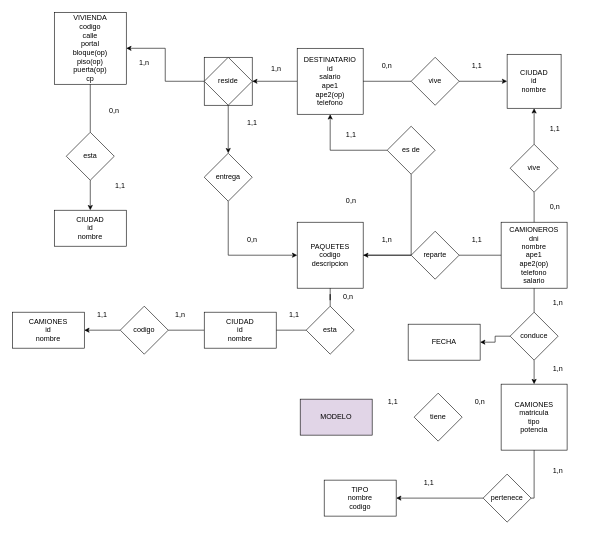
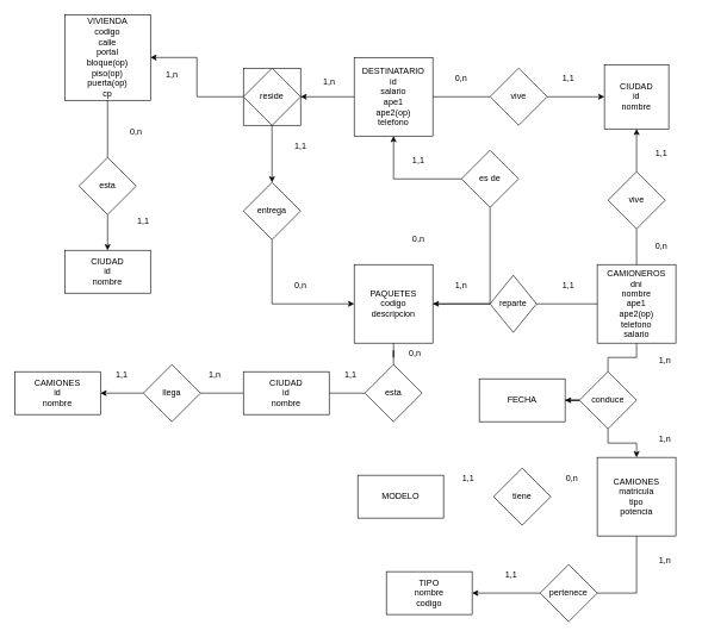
  <mxCell id="0" />
  <mxCell id="1" parent="0" />
  <mxCell id="2" value="" style="edgeStyle=orthogonalEdgeStyle;rounded=0;orthogonalLoop=1;jettySize=auto;html=1;startArrow=none;" edge="1" parent="1" source="10" target="8"><mxGeometry relative="1" as="geometry" /></mxCell>
  <mxCell id="3" style="edgeStyle=orthogonalEdgeStyle;rounded=0;orthogonalLoop=1;jettySize=auto;html=1;startArrow=none;" edge="1" parent="1" source="20" target="16"><mxGeometry relative="1" as="geometry" /></mxCell>
  <mxCell id="4" value="" style="edgeStyle=orthogonalEdgeStyle;rounded=0;orthogonalLoop=1;jettySize=auto;html=1;startArrow=none;" edge="1" parent="1" source="37" target="34"><mxGeometry relative="1" as="geometry" /></mxCell>
  <mxCell id="5" value="CAMIONEROS&lt;br&gt;dni&lt;br&gt;nombre&lt;br&gt;ape1&lt;br&gt;ape2(op)&lt;br&gt;telefono&lt;br&gt;salario" style="whiteSpace=wrap;html=1;aspect=fixed;" vertex="1" parent="1"><mxGeometry x="835" y="370" width="110" height="110" as="geometry" /></mxCell>
  <mxCell id="6" value="" style="edgeStyle=orthogonalEdgeStyle;rounded=0;orthogonalLoop=1;jettySize=auto;html=1;startArrow=none;" edge="1" parent="1" source="28" target="15"><mxGeometry relative="1" as="geometry" /></mxCell>
  <mxCell id="7" value="" style="edgeStyle=orthogonalEdgeStyle;rounded=0;orthogonalLoop=1;jettySize=auto;html=1;startArrow=none;" edge="1" parent="1" source="68" target="30"><mxGeometry relative="1" as="geometry" /></mxCell>
  <mxCell id="8" value="PAQUETES&lt;br&gt;codigo&lt;br&gt;descripcion" style="whiteSpace=wrap;html=1;aspect=fixed;" vertex="1" parent="1"><mxGeometry x="495" y="370" width="110" height="110" as="geometry" /></mxCell>
  <mxCell id="9" value="" style="edgeStyle=orthogonalEdgeStyle;rounded=0;orthogonalLoop=1;jettySize=auto;html=1;endArrow=none;" edge="1" parent="1" source="5" target="10"><mxGeometry relative="1" as="geometry"><mxPoint x="835" y="425" as="sourcePoint" /><mxPoint x="605" y="425" as="targetPoint" /></mxGeometry></mxCell>
- <mxCell id="10" value="reparte" style="rhombus;whiteSpace=wrap;html=1;" vertex="1" parent="1"><mxGeometry x="685" y="385" width="80" height="80" as="geometry" /></mxCell>
+ <mxCell id="10" value="reparte" style="rhombus;whiteSpace=wrap;html=1;" vertex="1" parent="1"><mxGeometry x="685" y="385" width="65" height="80" as="geometry" /></mxCell>
  <mxCell id="11" value="1,n" style="text;html=1;strokeColor=none;fillColor=none;align=center;verticalAlign=middle;whiteSpace=wrap;rounded=0;" vertex="1" parent="1"><mxGeometry x="615" y="385" width="60" height="30" as="geometry" /></mxCell>
  <mxCell id="12" value="1,1" style="text;html=1;strokeColor=none;fillColor=none;align=center;verticalAlign=middle;whiteSpace=wrap;rounded=0;" vertex="1" parent="1"><mxGeometry x="765" y="385" width="60" height="30" as="geometry" /></mxCell>
  <mxCell id="13" value="" style="edgeStyle=orthogonalEdgeStyle;rounded=0;orthogonalLoop=1;jettySize=auto;html=1;startArrow=none;" edge="1" parent="1" source="18" target="16"><mxGeometry relative="1" as="geometry" /></mxCell>
  <mxCell id="14" style="edgeStyle=orthogonalEdgeStyle;rounded=0;orthogonalLoop=1;jettySize=auto;html=1;entryX=1;entryY=0.5;entryDx=0;entryDy=0;" edge="1" parent="1" source="15" target="56"><mxGeometry relative="1" as="geometry" /></mxCell>
  <mxCell id="15" value="DESTINATARIO&lt;br&gt;id&lt;br&gt;salario&lt;br&gt;ape1&lt;br&gt;ape2(op)&lt;br&gt;telefono" style="whiteSpace=wrap;html=1;aspect=fixed;" vertex="1" parent="1"><mxGeometry x="495" y="80" width="110" height="110" as="geometry" /></mxCell>
  <mxCell id="16" value="CIUDAD&lt;br&gt;id&lt;br&gt;nombre" style="whiteSpace=wrap;html=1;aspect=fixed;" vertex="1" parent="1"><mxGeometry x="845" y="90" width="90" height="90" as="geometry" /></mxCell>
  <mxCell id="17" value="" style="edgeStyle=orthogonalEdgeStyle;rounded=0;orthogonalLoop=1;jettySize=auto;html=1;endArrow=none;" edge="1" parent="1" source="15" target="18"><mxGeometry relative="1" as="geometry"><mxPoint x="605" y="135" as="sourcePoint" /><mxPoint x="845" y="135" as="targetPoint" /></mxGeometry></mxCell>
  <mxCell id="18" value="vive" style="rhombus;whiteSpace=wrap;html=1;" vertex="1" parent="1"><mxGeometry x="685" y="95" width="80" height="80" as="geometry" /></mxCell>
  <mxCell id="19" value="" style="edgeStyle=orthogonalEdgeStyle;rounded=0;orthogonalLoop=1;jettySize=auto;html=1;endArrow=none;" edge="1" parent="1" source="5" target="20"><mxGeometry relative="1" as="geometry"><mxPoint x="890" y="370" as="sourcePoint" /><mxPoint x="890" y="180" as="targetPoint" /></mxGeometry></mxCell>
  <mxCell id="20" value="vive" style="rhombus;whiteSpace=wrap;html=1;" vertex="1" parent="1"><mxGeometry x="850" y="240" width="80" height="80" as="geometry" /></mxCell>
  <mxCell id="21" value="1,1" style="text;html=1;strokeColor=none;fillColor=none;align=center;verticalAlign=middle;whiteSpace=wrap;rounded=0;" vertex="1" parent="1"><mxGeometry x="895" y="200" width="60" height="30" as="geometry" /></mxCell>
  <mxCell id="22" value="0,n" style="text;html=1;strokeColor=none;fillColor=none;align=center;verticalAlign=middle;whiteSpace=wrap;rounded=0;" vertex="1" parent="1"><mxGeometry x="895" y="330" width="60" height="30" as="geometry" /></mxCell>
  <mxCell id="23" value="1,1" style="text;html=1;strokeColor=none;fillColor=none;align=center;verticalAlign=middle;whiteSpace=wrap;rounded=0;" vertex="1" parent="1"><mxGeometry x="765" y="95" width="60" height="30" as="geometry" /></mxCell>
  <mxCell id="24" value="0,n" style="text;html=1;strokeColor=none;fillColor=none;align=center;verticalAlign=middle;whiteSpace=wrap;rounded=0;" vertex="1" parent="1"><mxGeometry x="615" y="95" width="60" height="30" as="geometry" /></mxCell>
  <mxCell id="25" value="0,n" style="text;html=1;strokeColor=none;fillColor=none;align=center;verticalAlign=middle;whiteSpace=wrap;rounded=0;" vertex="1" parent="1"><mxGeometry x="555" y="320" width="60" height="30" as="geometry" /></mxCell>
  <mxCell id="26" value="1,1" style="text;html=1;strokeColor=none;fillColor=none;align=center;verticalAlign=middle;whiteSpace=wrap;rounded=0;" vertex="1" parent="1"><mxGeometry x="555" y="210" width="60" height="30" as="geometry" /></mxCell>
  <mxCell id="27" value="" style="edgeStyle=orthogonalEdgeStyle;rounded=0;orthogonalLoop=1;jettySize=auto;html=1;endArrow=none;" edge="1" parent="1" source="8" target="28"><mxGeometry relative="1" as="geometry"><mxPoint x="550" y="370" as="sourcePoint" /><mxPoint x="550" y="190" as="targetPoint" /></mxGeometry></mxCell>
  <mxCell id="28" value="es de" style="rhombus;whiteSpace=wrap;html=1;" vertex="1" parent="1"><mxGeometry x="645" y="210" width="80" height="80" as="geometry" /></mxCell>
  <mxCell id="29" value="1,n" style="text;html=1;strokeColor=none;fillColor=none;align=center;verticalAlign=middle;whiteSpace=wrap;rounded=0;" vertex="1" parent="1"><mxGeometry x="430" y="100" width="60" height="30" as="geometry" /></mxCell>
  <mxCell id="30" value="CAMIONES&lt;br&gt;id&lt;br&gt;nombre" style="whiteSpace=wrap;html=1;" vertex="1" parent="1"><mxGeometry x="20" y="520" width="120" height="60" as="geometry" /></mxCell>
  <mxCell id="31" value="0,n" style="text;html=1;strokeColor=none;fillColor=none;align=center;verticalAlign=middle;whiteSpace=wrap;rounded=0;" vertex="1" parent="1"><mxGeometry x="550" y="480" width="60" height="30" as="geometry" /></mxCell>
  <mxCell id="32" value="1,1" style="text;html=1;strokeColor=none;fillColor=none;align=center;verticalAlign=middle;whiteSpace=wrap;rounded=0;" vertex="1" parent="1"><mxGeometry x="460" y="510" width="60" height="30" as="geometry" /></mxCell>
  <mxCell id="33" value="" style="edgeStyle=orthogonalEdgeStyle;rounded=0;orthogonalLoop=1;jettySize=auto;html=1;startArrow=none;" edge="1" parent="1" source="48" target="46"><mxGeometry relative="1" as="geometry"><Array as="points" /></mxGeometry></mxCell>
  <mxCell id="34" value="CAMIONES&lt;br&gt;matricula&lt;br&gt;tipo&lt;br&gt;potencia" style="whiteSpace=wrap;html=1;aspect=fixed;" vertex="1" parent="1"><mxGeometry x="835" y="640" width="110" height="110" as="geometry" /></mxCell>
  <mxCell id="35" value="" style="edgeStyle=orthogonalEdgeStyle;rounded=0;orthogonalLoop=1;jettySize=auto;html=1;endArrow=none;" edge="1" parent="1" source="5" target="37"><mxGeometry relative="1" as="geometry"><mxPoint x="890" y="480" as="sourcePoint" /><mxPoint x="890" y="650" as="targetPoint" /></mxGeometry></mxCell>
  <mxCell id="36" value="" style="edgeStyle=orthogonalEdgeStyle;rounded=0;orthogonalLoop=1;jettySize=auto;html=1;" edge="1" parent="1" source="37" target="73"><mxGeometry relative="1" as="geometry" /></mxCell>
- <mxCell id="37" value="conduce" style="rhombus;whiteSpace=wrap;html=1;" vertex="1" parent="1"><mxGeometry x="850" y="520" width="80" height="80" as="geometry" /></mxCell>
+ <mxCell id="37" value="conduce" style="rhombus;whiteSpace=wrap;html=1;" vertex="1" parent="1"><mxGeometry x="810" y="520" width="80" height="80" as="geometry" /></mxCell>
  <mxCell id="38" value="1,n" style="text;html=1;strokeColor=none;fillColor=none;align=center;verticalAlign=middle;whiteSpace=wrap;rounded=0;" vertex="1" parent="1"><mxGeometry x="900" y="600" width="60" height="30" as="geometry" /></mxCell>
  <mxCell id="39" value="1,n" style="text;html=1;strokeColor=none;fillColor=none;align=center;verticalAlign=middle;whiteSpace=wrap;rounded=0;" vertex="1" parent="1"><mxGeometry x="900" y="490" width="60" height="30" as="geometry" /></mxCell>
  <mxCell id="40" value="" style="edgeStyle=orthogonalEdgeStyle;rounded=0;orthogonalLoop=1;jettySize=auto;html=1;endArrow=none;" edge="1" parent="1" source="8" target="41"><mxGeometry relative="1" as="geometry"><mxPoint x="550" y="480" as="sourcePoint" /><mxPoint x="550" y="660" as="targetPoint" /></mxGeometry></mxCell>
  <mxCell id="41" value="esta" style="rhombus;whiteSpace=wrap;html=1;" vertex="1" parent="1"><mxGeometry x="510" y="510" width="80" height="80" as="geometry" /></mxCell>
- <mxCell id="42" value="MODELO" style="whiteSpace=wrap;html=1;fillColor=#e1d5e7;" vertex="1" parent="1"><mxGeometry x="500" y="665" width="120" height="60" as="geometry" /></mxCell>
+ <mxCell id="42" value="MODELO" style="whiteSpace=wrap;html=1;" vertex="1" parent="1"><mxGeometry x="500" y="665" width="120" height="60" as="geometry" /></mxCell>
  <mxCell id="43" value="tiene" style="rhombus;whiteSpace=wrap;html=1;" vertex="1" parent="1"><mxGeometry x="690" y="655" width="80" height="80" as="geometry" /></mxCell>
  <mxCell id="44" value="1,1" style="text;html=1;strokeColor=none;fillColor=none;align=center;verticalAlign=middle;whiteSpace=wrap;rounded=0;" vertex="1" parent="1"><mxGeometry x="625" y="655" width="60" height="30" as="geometry" /></mxCell>
  <mxCell id="45" value="0,n" style="text;html=1;strokeColor=none;fillColor=none;align=center;verticalAlign=middle;whiteSpace=wrap;rounded=0;" vertex="1" parent="1"><mxGeometry x="770" y="655" width="60" height="30" as="geometry" /></mxCell>
  <mxCell id="46" value="TIPO&lt;br&gt;nombre&lt;br&gt;codigo" style="whiteSpace=wrap;html=1;" vertex="1" parent="1"><mxGeometry x="540" y="800" width="120" height="60" as="geometry" /></mxCell>
  <mxCell id="47" value="" style="edgeStyle=orthogonalEdgeStyle;rounded=0;orthogonalLoop=1;jettySize=auto;html=1;endArrow=none;" edge="1" parent="1" source="34" target="48"><mxGeometry relative="1" as="geometry"><mxPoint x="890" y="750" as="sourcePoint" /><mxPoint x="660" y="830.059" as="targetPoint" /><Array as="points"><mxPoint x="890" y="830" /></Array></mxGeometry></mxCell>
- <mxCell id="48" value="pertenece" style="rhombus;whiteSpace=wrap;html=1;" vertex="1" parent="1"><mxGeometry x="805" y="790" width="80" height="80" as="geometry" /></mxCell>
+ <mxCell id="48" value="pertenece" style="rhombus;whiteSpace=wrap;html=1;" vertex="1" parent="1"><mxGeometry x="755" y="790" width="80" height="80" as="geometry" /></mxCell>
  <mxCell id="49" value="1,1" style="text;html=1;strokeColor=none;fillColor=none;align=center;verticalAlign=middle;whiteSpace=wrap;rounded=0;" vertex="1" parent="1"><mxGeometry x="685" y="790" width="60" height="30" as="geometry" /></mxCell>
  <mxCell id="50" value="1,n" style="text;html=1;strokeColor=none;fillColor=none;align=center;verticalAlign=middle;whiteSpace=wrap;rounded=0;" vertex="1" parent="1"><mxGeometry x="900" y="770" width="60" height="30" as="geometry" /></mxCell>
  <mxCell id="51" value="" style="whiteSpace=wrap;html=1;aspect=fixed;" vertex="1" parent="1"><mxGeometry x="340" y="95" width="80" height="80" as="geometry" /></mxCell>
  <mxCell id="52" value="" style="edgeStyle=orthogonalEdgeStyle;rounded=0;orthogonalLoop=1;jettySize=auto;html=1;startArrow=none;" edge="1" parent="1" source="60" target="58"><mxGeometry relative="1" as="geometry" /></mxCell>
  <mxCell id="53" value="VIVIENDA&lt;br&gt;codigo&lt;br&gt;calle&lt;br&gt;portal&lt;br&gt;bloque(op)&lt;br&gt;piso(op)&lt;br&gt;puerta(op)&lt;br&gt;cp" style="whiteSpace=wrap;html=1;" vertex="1" parent="1"><mxGeometry x="90" y="20" width="120" height="120" as="geometry" /></mxCell>
  <mxCell id="54" style="edgeStyle=orthogonalEdgeStyle;rounded=0;orthogonalLoop=1;jettySize=auto;html=1;entryX=1;entryY=0.5;entryDx=0;entryDy=0;" edge="1" parent="1" source="56" target="53"><mxGeometry relative="1" as="geometry" /></mxCell>
  <mxCell id="55" value="" style="edgeStyle=orthogonalEdgeStyle;rounded=0;orthogonalLoop=1;jettySize=auto;html=1;" edge="1" parent="1" source="56" target="64"><mxGeometry relative="1" as="geometry" /></mxCell>
  <mxCell id="56" value="reside" style="rhombus;whiteSpace=wrap;html=1;" vertex="1" parent="1"><mxGeometry x="340" y="95" width="80" height="80" as="geometry" /></mxCell>
  <mxCell id="57" value="1,n" style="text;html=1;strokeColor=none;fillColor=none;align=center;verticalAlign=middle;whiteSpace=wrap;rounded=0;" vertex="1" parent="1"><mxGeometry x="210" y="90" width="60" height="30" as="geometry" /></mxCell>
  <mxCell id="58" value="CIUDAD&lt;br&gt;id&lt;br&gt;nombre" style="whiteSpace=wrap;html=1;" vertex="1" parent="1"><mxGeometry x="90" y="350" width="120" height="60" as="geometry" /></mxCell>
  <mxCell id="59" value="" style="edgeStyle=orthogonalEdgeStyle;rounded=0;orthogonalLoop=1;jettySize=auto;html=1;endArrow=none;" edge="1" parent="1" source="53" target="60"><mxGeometry relative="1" as="geometry"><mxPoint y="80" as="sourcePoint" x="300" /><mxPoint y="220" as="targetPoint" x="300" /></mxGeometry></mxCell>
  <mxCell id="60" value="esta" style="rhombus;whiteSpace=wrap;html=1;" vertex="1" parent="1"><mxGeometry x="110" y="220" width="80" height="80" as="geometry" /></mxCell>
  <mxCell id="61" value="1,1" style="text;html=1;strokeColor=none;fillColor=none;align=center;verticalAlign=middle;whiteSpace=wrap;rounded=0;" vertex="1" parent="1"><mxGeometry x="170" y="295" width="60" height="30" as="geometry" /></mxCell>
  <mxCell id="62" value="0,n" style="text;html=1;strokeColor=none;fillColor=none;align=center;verticalAlign=middle;whiteSpace=wrap;rounded=0;" vertex="1" parent="1"><mxGeometry x="160" y="170" width="60" height="30" as="geometry" /></mxCell>
  <mxCell id="63" style="edgeStyle=orthogonalEdgeStyle;rounded=0;orthogonalLoop=1;jettySize=auto;html=1;entryX=0;entryY=0.5;entryDx=0;entryDy=0;exitX=0.5;exitY=1;exitDx=0;exitDy=0;" edge="1" parent="1" source="64" target="8"><mxGeometry relative="1" as="geometry" /></mxCell>
  <mxCell id="64" value="entrega" style="rhombus;whiteSpace=wrap;html=1;" vertex="1" parent="1"><mxGeometry x="340" y="255" width="80" height="80" as="geometry" /></mxCell>
  <mxCell id="65" value="0,n" style="text;html=1;strokeColor=none;fillColor=none;align=center;verticalAlign=middle;whiteSpace=wrap;rounded=0;" vertex="1" parent="1"><mxGeometry x="390" y="385" width="60" height="30" as="geometry" /></mxCell>
  <mxCell id="66" value="1,1" style="text;html=1;strokeColor=none;fillColor=none;align=center;verticalAlign=middle;whiteSpace=wrap;rounded=0;" vertex="1" parent="1"><mxGeometry x="390" y="190" width="60" height="30" as="geometry" /></mxCell>
  <mxCell id="67" value="" style="edgeStyle=orthogonalEdgeStyle;rounded=0;orthogonalLoop=1;jettySize=auto;html=1;startArrow=none;endArrow=none;" edge="1" parent="1" source="70" target="68"><mxGeometry relative="1" as="geometry"><mxPoint x="510" y="550" as="sourcePoint" /><mxPoint x="140" y="550" as="targetPoint" /></mxGeometry></mxCell>
- <mxCell id="68" value="codigo" style="rhombus;whiteSpace=wrap;html=1;" vertex="1" parent="1"><mxGeometry x="200" y="510" width="80" height="80" as="geometry" /></mxCell>
+ <mxCell id="68" value="llega" style="rhombus;whiteSpace=wrap;html=1;" vertex="1" parent="1"><mxGeometry x="200" y="510" width="80" height="80" as="geometry" /></mxCell>
  <mxCell id="69" value="" style="edgeStyle=orthogonalEdgeStyle;rounded=0;orthogonalLoop=1;jettySize=auto;html=1;startArrow=none;endArrow=none;" edge="1" parent="1" source="41" target="70"><mxGeometry relative="1" as="geometry"><mxPoint x="510" y="550" as="sourcePoint" /><mxPoint x="290" y="550" as="targetPoint" /></mxGeometry></mxCell>
  <mxCell id="70" value="CIUDAD&lt;br&gt;id&lt;br&gt;nombre" style="rounded=0;whiteSpace=wrap;html=1;" vertex="1" parent="1"><mxGeometry x="340" y="520" width="120" height="60" as="geometry" /></mxCell>
  <mxCell id="71" value="1,1" style="text;html=1;strokeColor=none;fillColor=none;align=center;verticalAlign=middle;whiteSpace=wrap;rounded=0;" vertex="1" parent="1"><mxGeometry x="140" y="510" width="60" height="30" as="geometry" /></mxCell>
  <mxCell id="72" value="1,n" style="text;html=1;strokeColor=none;fillColor=none;align=center;verticalAlign=middle;whiteSpace=wrap;rounded=0;" vertex="1" parent="1"><mxGeometry x="270" y="510" width="60" height="30" as="geometry" /></mxCell>
- <mxCell id="73" value="FECHA" style="whiteSpace=wrap;html=1;" vertex="1" parent="1"><mxGeometry x="680" y="540" width="120" height="60" as="geometry" /></mxCell>
+ <mxCell id="73" value="FECHA" style="whiteSpace=wrap;html=1;" vertex="1" parent="1"><mxGeometry x="670" y="530" width="120" height="60" as="geometry" /></mxCell>
